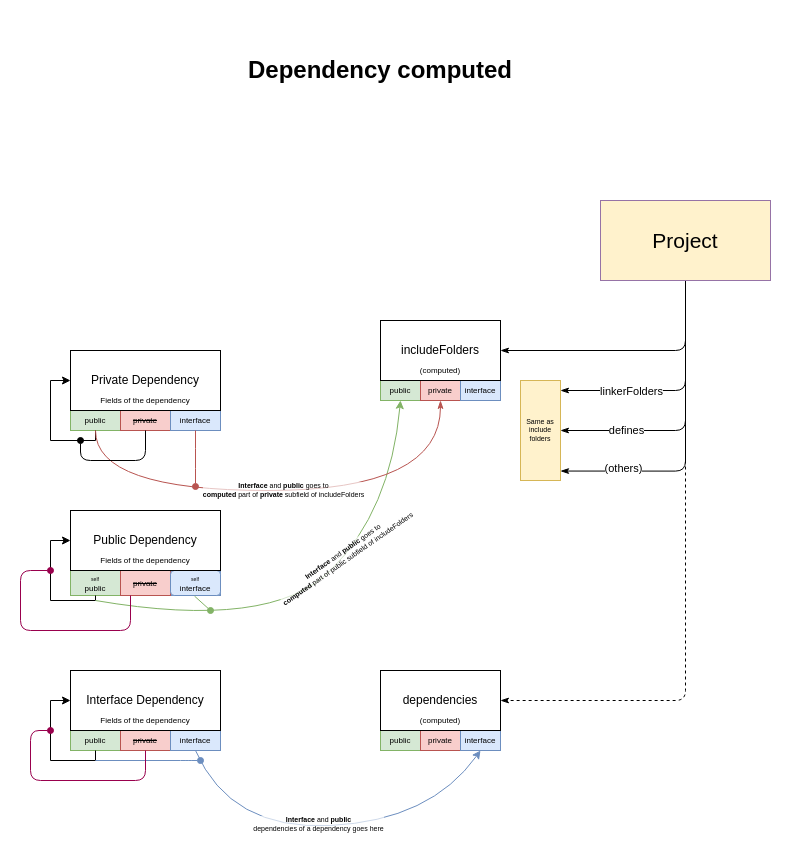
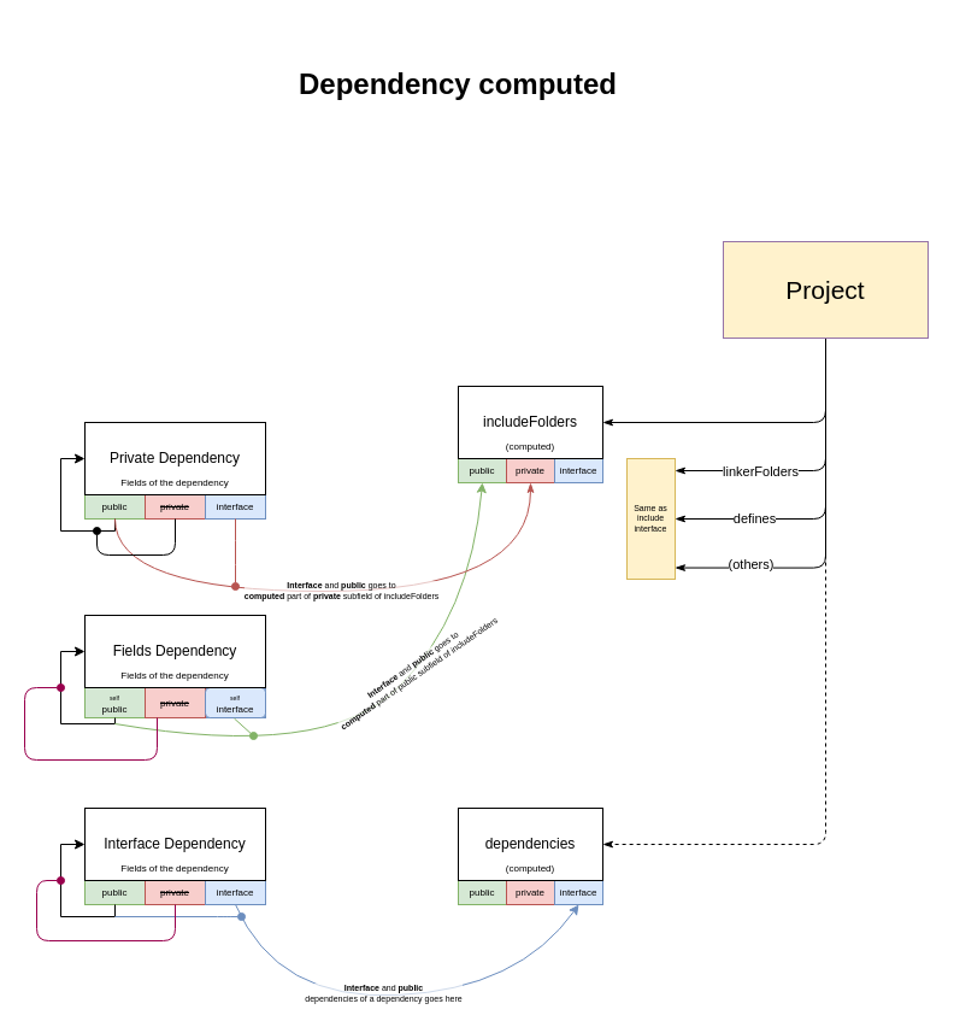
  <mxCell id="0" />
  <mxCell id="1" parent="0" />
  <mxCell id="2" style="edgeStyle=orthogonalEdgeStyle;orthogonalLoop=1;jettySize=auto;html=1;entryX=1;entryY=0.5;entryDx=0;entryDy=0;endArrow=classicThin;endFill=1;strokeColor=#000000;fontSize=8;" edge="1" parent="1" source="10" target="16"><mxGeometry relative="1" as="geometry"><Array as="points"><mxPoint x="685" y="350" /></Array></mxGeometry></mxCell>
  <mxCell id="3" style="edgeStyle=orthogonalEdgeStyle;orthogonalLoop=1;jettySize=auto;html=1;entryX=1;entryY=0.5;entryDx=0;entryDy=0;endArrow=classicThin;endFill=1;strokeColor=#000000;fontSize=8;dashed=1;" edge="1" parent="1" source="10" target="53"><mxGeometry relative="1" as="geometry"><Array as="points"><mxPoint x="685" y="700" /></Array></mxGeometry></mxCell>
  <mxCell id="4" style="edgeStyle=orthogonalEdgeStyle;orthogonalLoop=1;jettySize=auto;html=1;endArrow=classicThin;endFill=1;strokeColor=#000000;fontSize=8;" edge="1" parent="1"><mxGeometry relative="1" as="geometry"><mxPoint x="560" y="390" as="targetPoint" /><mxPoint x="685" y="220" as="sourcePoint" /><Array as="points"><mxPoint x="685" y="390" /><mxPoint x="560" y="390" /></Array></mxGeometry></mxCell>
  <mxCell id="5" value="linkerFolders" style="text;html=1;align=center;verticalAlign=middle;resizable=0;points=[];fontSize=11;labelBackgroundColor=#ffffff;" vertex="1" connectable="0" parent="4"><mxGeometry x="0.296" y="-53" relative="1" as="geometry"><mxPoint x="-33.89" y="53" as="offset" /></mxGeometry></mxCell>
  <mxCell id="6" style="edgeStyle=orthogonalEdgeStyle;orthogonalLoop=1;jettySize=auto;html=1;endArrow=classicThin;endFill=1;strokeColor=#000000;fontSize=8;" edge="1" parent="1"><mxGeometry relative="1" as="geometry"><mxPoint x="560" y="430" as="targetPoint" /><mxPoint x="685" y="220" as="sourcePoint" /><Array as="points"><mxPoint x="685" y="430" /></Array></mxGeometry></mxCell>
  <mxCell id="7" value="defines" style="text;html=1;align=center;verticalAlign=middle;resizable=0;points=[];fontSize=11;labelBackgroundColor=#ffffff;" vertex="1" connectable="0" parent="6"><mxGeometry x="0.254" y="-56" relative="1" as="geometry"><mxPoint x="-60" y="55" as="offset" /></mxGeometry></mxCell>
  <mxCell id="8" style="edgeStyle=orthogonalEdgeStyle;orthogonalLoop=1;jettySize=auto;html=1;endArrow=classicThin;endFill=1;strokeColor=#000000;fontSize=8;" edge="1" parent="1"><mxGeometry relative="1" as="geometry"><mxPoint x="560" y="470.556" as="targetPoint" /><mxPoint x="685" y="220" as="sourcePoint" /><Array as="points"><mxPoint x="685" y="471" /><mxPoint x="560" y="471" /></Array></mxGeometry></mxCell>
  <mxCell id="9" value="(others)" style="text;html=1;align=center;verticalAlign=middle;resizable=0;points=[];fontSize=11;labelBackgroundColor=#ffffff;fontStyle=0" vertex="1" connectable="0" parent="8"><mxGeometry x="0.332" y="-58" relative="1" as="geometry"><mxPoint x="-5" y="-2.56" as="offset" /></mxGeometry></mxCell>
  <mxCell id="10" value="Project" style="rounded=0;whiteSpace=wrap;html=1;fillColor=#fff2cc;strokeColor=#9673a6;fontSize=21;" vertex="1" parent="1"><mxGeometry x="600" y="200" width="170" height="80" as="geometry" /></mxCell>
  <mxCell id="11" value="" style="group" vertex="1" connectable="0" parent="1"><mxGeometry x="380" y="320" width="120" height="80" as="geometry" /></mxCell>
  <mxCell id="12" value="" style="group;fillColor=#dae8fc;strokeColor=#6c8ebf;" vertex="1" connectable="0" parent="11"><mxGeometry y="60" width="120" height="20" as="geometry" /></mxCell>
  <mxCell id="13" value="public" style="rounded=0;whiteSpace=wrap;html=1;fontSize=8;fillColor=#d5e8d4;strokeColor=#82b366;" vertex="1" parent="12"><mxGeometry width="40" height="20" as="geometry" /></mxCell>
  <mxCell id="14" value="private" style="rounded=0;whiteSpace=wrap;html=1;fontSize=8;fillColor=#f8cecc;strokeColor=#b85450;" vertex="1" parent="12"><mxGeometry x="40" width="40" height="20" as="geometry" /></mxCell>
  <mxCell id="15" value="interface" style="rounded=0;whiteSpace=wrap;html=1;fontSize=8;fillColor=#dae8fc;strokeColor=#6c8ebf;" vertex="1" parent="12"><mxGeometry x="80" width="40" height="20" as="geometry" /></mxCell>
  <mxCell id="16" value="includeFolders" style="rounded=0;whiteSpace=wrap;html=1;" vertex="1" parent="11"><mxGeometry width="120" height="60" as="geometry" /></mxCell>
  <mxCell id="17" value="(computed)" style="text;html=1;strokeColor=none;fillColor=none;align=center;verticalAlign=middle;whiteSpace=wrap;rounded=0;labelBackgroundColor=#ffffff;fontSize=8;" vertex="1" parent="11"><mxGeometry x="40" y="40" width="40" height="20" as="geometry" /></mxCell>
  <mxCell id="18" value="" style="group" vertex="1" connectable="0" parent="1"><mxGeometry x="70" y="350" width="150" height="80" as="geometry" /></mxCell>
  <mxCell id="19" value="" style="group;fillColor=#dae8fc;strokeColor=#6c8ebf;" vertex="1" connectable="0" parent="18"><mxGeometry y="60" width="150" height="20" as="geometry" /></mxCell>
  <mxCell id="20" value="public" style="rounded=0;whiteSpace=wrap;html=1;fontSize=8;fillColor=#d5e8d4;strokeColor=#82b366;" vertex="1" parent="19"><mxGeometry width="50" height="20" as="geometry" /></mxCell>
  <mxCell id="21" value="&lt;strike&gt;private&lt;/strike&gt;" style="rounded=0;whiteSpace=wrap;html=1;fontSize=8;fillColor=#f8cecc;strokeColor=#b85450;" vertex="1" parent="19"><mxGeometry x="50" width="50" height="20" as="geometry" /></mxCell>
  <mxCell id="22" value="interface" style="rounded=0;whiteSpace=wrap;html=1;fontSize=8;fillColor=#dae8fc;strokeColor=#6c8ebf;" vertex="1" parent="19"><mxGeometry x="100" width="50" height="20" as="geometry" /></mxCell>
  <mxCell id="23" style="edgeStyle=orthogonalEdgeStyle;rounded=0;orthogonalLoop=1;jettySize=auto;html=1;entryX=0;entryY=0.5;entryDx=0;entryDy=0;fontSize=8;" edge="1" parent="18" source="20" target="25"><mxGeometry relative="1" as="geometry"><Array as="points"><mxPoint x="25" y="90" /><mxPoint x="-20" y="90" /><mxPoint x="-20" y="30" /></Array></mxGeometry></mxCell>
  <mxCell id="24" value="" style="group" vertex="1" connectable="0" parent="18"><mxGeometry width="150" height="60" as="geometry" /></mxCell>
  <mxCell id="25" value="Private Dependency" style="rounded=0;whiteSpace=wrap;html=1;" vertex="1" parent="24"><mxGeometry width="150" height="60" as="geometry" /></mxCell>
  <mxCell id="26" value="Fields of the dependency" style="text;html=1;strokeColor=none;fillColor=none;align=center;verticalAlign=middle;whiteSpace=wrap;rounded=0;labelBackgroundColor=#ffffff;fontSize=8;" vertex="1" parent="24"><mxGeometry x="25" y="40" width="100" height="20" as="geometry" /></mxCell>
  <mxCell id="27" value="" style="group" vertex="1" connectable="0" parent="1"><mxGeometry x="70" y="670" width="150" height="80" as="geometry" /></mxCell>
  <mxCell id="28" value="" style="group;fillColor=#dae8fc;strokeColor=#6c8ebf;" vertex="1" connectable="0" parent="27"><mxGeometry y="60" width="150" height="20" as="geometry" /></mxCell>
  <mxCell id="29" value="public" style="rounded=0;whiteSpace=wrap;html=1;fontSize=8;fillColor=#d5e8d4;strokeColor=#82b366;" vertex="1" parent="28"><mxGeometry width="50" height="20" as="geometry" /></mxCell>
  <mxCell id="30" value="&lt;strike&gt;private&lt;/strike&gt;" style="rounded=0;whiteSpace=wrap;html=1;fontSize=8;fillColor=#f8cecc;strokeColor=#b85450;" vertex="1" parent="28"><mxGeometry x="50" width="50" height="20" as="geometry" /></mxCell>
  <mxCell id="31" value="interface" style="rounded=0;whiteSpace=wrap;html=1;fontSize=8;fillColor=#dae8fc;strokeColor=#6c8ebf;" vertex="1" parent="28"><mxGeometry x="100" width="50" height="20" as="geometry" /></mxCell>
  <mxCell id="32" style="edgeStyle=orthogonalEdgeStyle;rounded=0;orthogonalLoop=1;jettySize=auto;html=1;entryX=0;entryY=0.5;entryDx=0;entryDy=0;fontSize=8;" edge="1" parent="27" source="29" target="34"><mxGeometry relative="1" as="geometry"><Array as="points"><mxPoint x="25" y="90" /><mxPoint x="-20" y="90" /><mxPoint x="-20" y="30" /></Array></mxGeometry></mxCell>
  <mxCell id="33" value="" style="group" vertex="1" connectable="0" parent="27"><mxGeometry width="150" height="60" as="geometry" /></mxCell>
  <mxCell id="34" value="Interface Dependency" style="rounded=0;whiteSpace=wrap;html=1;" vertex="1" parent="33"><mxGeometry width="150" height="60" as="geometry" /></mxCell>
  <mxCell id="35" value="Fields of the dependency" style="text;html=1;strokeColor=none;fillColor=none;align=center;verticalAlign=middle;whiteSpace=wrap;rounded=0;labelBackgroundColor=#ffffff;fontSize=8;" vertex="1" parent="33"><mxGeometry x="25" y="40" width="100" height="20" as="geometry" /></mxCell>
  <mxCell id="36" value="" style="group" vertex="1" connectable="0" parent="1"><mxGeometry x="70" y="510" width="150" height="85" as="geometry" /></mxCell>
  <mxCell id="37" value="" style="group;fillColor=#dae8fc;strokeColor=#6c8ebf;" vertex="1" connectable="0" parent="36"><mxGeometry y="60" width="150" height="25" as="geometry" /></mxCell>
  <mxCell id="38" value="&lt;font style=&quot;font-size: 5px&quot;&gt;self&lt;/font&gt;&lt;br&gt;public" style="rounded=0;whiteSpace=wrap;html=1;fontSize=8;fillColor=#d5e8d4;strokeColor=#82b366;" vertex="1" parent="37"><mxGeometry width="50" height="25" as="geometry" /></mxCell>
  <mxCell id="39" value="&lt;strike&gt;private&lt;/strike&gt;" style="rounded=0;whiteSpace=wrap;html=1;fontSize=8;fillColor=#f8cecc;strokeColor=#b85450;" vertex="1" parent="37"><mxGeometry x="50" width="50" height="25" as="geometry" /></mxCell>
  <mxCell id="40" value="&lt;font style=&quot;font-size: 5px&quot;&gt;self&lt;/font&gt;&lt;br&gt;interface" style="whiteSpace=wrap;html=1;fontSize=8;fillColor=#dae8fc;strokeColor=#6c8ebf;rounded=1;" vertex="1" parent="37"><mxGeometry x="100" width="50" height="25" as="geometry" /></mxCell>
  <mxCell id="41" style="edgeStyle=orthogonalEdgeStyle;rounded=0;orthogonalLoop=1;jettySize=auto;html=1;entryX=0;entryY=0.5;entryDx=0;entryDy=0;fontSize=8;" edge="1" parent="36" source="38" target="43"><mxGeometry relative="1" as="geometry"><Array as="points"><mxPoint x="25" y="90" /><mxPoint x="-20" y="90" /><mxPoint x="-20" y="30" /></Array></mxGeometry></mxCell>
  <mxCell id="42" value="" style="group" vertex="1" connectable="0" parent="36"><mxGeometry width="150" height="60" as="geometry" /></mxCell>
- <mxCell id="43" value="Public Dependency" style="rounded=0;whiteSpace=wrap;html=1;" vertex="1" parent="42"><mxGeometry width="150" height="60" as="geometry" /></mxCell>
+ <mxCell id="43" value="Fields Dependency" style="rounded=0;whiteSpace=wrap;html=1;" vertex="1" parent="42"><mxGeometry width="150" height="60" as="geometry" /></mxCell>
  <mxCell id="44" value="Fields of the dependency" style="text;html=1;strokeColor=none;fillColor=none;align=center;verticalAlign=middle;whiteSpace=wrap;rounded=0;labelBackgroundColor=#ffffff;fontSize=8;" vertex="1" parent="42"><mxGeometry x="25" y="40" width="100" height="20" as="geometry" /></mxCell>
  <mxCell id="45" value="" style="curved=1;endArrow=classic;html=1;fontSize=8;entryX=0.5;entryY=1;entryDx=0;entryDy=0;fillColor=#d5e8d4;strokeColor=#82b366;" edge="1" parent="1" target="13"><mxGeometry width="50" height="50" relative="1" as="geometry"><mxPoint x="95" y="600" as="sourcePoint" /><mxPoint x="320" y="550" as="targetPoint" /><Array as="points"><mxPoint x="270" y="630" /><mxPoint x="390" y="510" /></Array></mxGeometry></mxCell>
  <mxCell id="46" value="&lt;font face=&quot;Helvetica&quot; style=&quot;font-size: 7px&quot;&gt;&lt;b style=&quot;font-size: 7px&quot;&gt;Interface &lt;/b&gt;and &lt;b style=&quot;font-size: 7px&quot;&gt;public&amp;nbsp;&lt;/b&gt;goes to&lt;br&gt;&lt;b style=&quot;font-size: 7px&quot;&gt;computed &lt;/b&gt;part of public subfield of includeFolders&lt;br style=&quot;font-size: 7px&quot;&gt;&lt;/font&gt;" style="text;html=1;align=center;verticalAlign=middle;resizable=0;points=[];fontSize=7;fontFamily=Lucida Console;labelBackgroundColor=#FFFFFFAA;rotation=-35;" vertex="1" connectable="0" parent="45"><mxGeometry x="0.165" y="6" relative="1" as="geometry"><mxPoint x="15.74" y="-7.26" as="offset" /></mxGeometry></mxCell>
  <mxCell id="47" value="" style="endArrow=oval;html=1;fontSize=8;exitX=0.48;exitY=1.023;exitDx=0;exitDy=0;exitPerimeter=0;endFill=1;fillColor=#d5e8d4;strokeColor=#82b366;" edge="1" parent="1" source="40"><mxGeometry width="50" height="50" relative="1" as="geometry"><mxPoint x="190" y="640" as="sourcePoint" /><mxPoint x="210" y="610" as="targetPoint" /></mxGeometry></mxCell>
  <mxCell id="48" value="" style="group" vertex="1" connectable="0" parent="1"><mxGeometry x="380" y="670" width="120" height="80" as="geometry" /></mxCell>
  <mxCell id="49" value="" style="group;fillColor=#dae8fc;strokeColor=#6c8ebf;" vertex="1" connectable="0" parent="48"><mxGeometry y="60" width="120" height="20" as="geometry" /></mxCell>
  <mxCell id="50" value="public" style="rounded=0;whiteSpace=wrap;html=1;fontSize=8;fillColor=#d5e8d4;strokeColor=#82b366;" vertex="1" parent="49"><mxGeometry width="40" height="20" as="geometry" /></mxCell>
  <mxCell id="51" value="private" style="rounded=0;whiteSpace=wrap;html=1;fontSize=8;fillColor=#f8cecc;strokeColor=#b85450;" vertex="1" parent="49"><mxGeometry x="40" width="40" height="20" as="geometry" /></mxCell>
  <mxCell id="52" value="interface" style="rounded=0;whiteSpace=wrap;html=1;fontSize=8;fillColor=#dae8fc;strokeColor=#6c8ebf;" vertex="1" parent="49"><mxGeometry x="80" width="40" height="20" as="geometry" /></mxCell>
  <mxCell id="53" value="dependencies" style="rounded=0;whiteSpace=wrap;html=1;" vertex="1" parent="48"><mxGeometry width="120" height="60" as="geometry" /></mxCell>
  <mxCell id="54" value="(computed)" style="text;html=1;strokeColor=none;fillColor=none;align=center;verticalAlign=middle;whiteSpace=wrap;rounded=0;labelBackgroundColor=#ffffff;fontSize=8;" vertex="1" parent="48"><mxGeometry x="40" y="40" width="40" height="20" as="geometry" /></mxCell>
  <mxCell id="55" value="" style="endArrow=classic;html=1;fontSize=8;entryX=0.5;entryY=1;entryDx=0;entryDy=0;exitX=0.5;exitY=1;exitDx=0;exitDy=0;strokeColor=#6c8ebf;curved=1;fillColor=#dae8fc;" edge="1" parent="1" source="31" target="52"><mxGeometry width="50" height="50" relative="1" as="geometry"><mxPoint x="110" y="880" as="sourcePoint" /><mxPoint x="170" y="850" as="targetPoint" /><Array as="points"><mxPoint x="230" y="830" /><mxPoint x="430" y="820" /></Array></mxGeometry></mxCell>
  <mxCell id="56" value="&lt;b style=&quot;font-size: 7px;&quot;&gt;Interface &lt;/b&gt;and &lt;b style=&quot;font-size: 7px;&quot;&gt;public&lt;br style=&quot;font-size: 7px;&quot;&gt;&lt;/b&gt;dependencies of a dependency goes here" style="text;html=1;align=center;verticalAlign=middle;resizable=0;points=[];fontSize=7;labelBackgroundColor=#FFFFFFAA;" vertex="1" connectable="0" parent="55"><mxGeometry x="-0.062" y="2" relative="1" as="geometry"><mxPoint as="offset" /></mxGeometry></mxCell>
  <mxCell id="57" style="edgeStyle=orthogonalEdgeStyle;orthogonalLoop=1;jettySize=auto;html=1;endArrow=oval;endFill=1;strokeColor=#6c8ebf;fontSize=8;fillColor=#dae8fc;" edge="1" parent="1"><mxGeometry relative="1" as="geometry"><mxPoint x="200" y="760" as="targetPoint" /><mxPoint x="95" y="760" as="sourcePoint" /><Array as="points"><mxPoint x="190" y="760" /><mxPoint x="190" y="760" /></Array></mxGeometry></mxCell>
  <mxCell id="58" style="edgeStyle=orthogonalEdgeStyle;orthogonalLoop=1;jettySize=auto;html=1;endArrow=oval;endFill=1;strokeColor=#99004D;fontSize=8;" edge="1" parent="1" source="39"><mxGeometry relative="1" as="geometry"><mxPoint y="570" as="targetPoint" x="50" /><Array as="points"><mxPoint x="130" y="630" /><mxPoint x="20" y="630" /><mxPoint x="20" y="570" /></Array></mxGeometry></mxCell>
  <mxCell id="59" style="edgeStyle=orthogonalEdgeStyle;orthogonalLoop=1;jettySize=auto;html=1;endArrow=oval;endFill=1;strokeColor=#99004D;fontSize=8;" edge="1" parent="1" source="30"><mxGeometry relative="1" as="geometry"><mxPoint y="730" as="targetPoint" x="50" /><Array as="points"><mxPoint x="145" y="780" /><mxPoint x="30" y="780" /><mxPoint x="30" y="730" /></Array></mxGeometry></mxCell>
- <mxCell id="60" value="Same as include folders" style="rounded=0;whiteSpace=wrap;html=1;labelBackgroundColor=none;fontSize=7;fillColor=#fff2cc;strokeColor=#d6b656;" vertex="1" parent="1"><mxGeometry x="520" y="380" width="40" height="100" as="geometry" /></mxCell>
+ <mxCell id="60" value="Same as include interface" style="rounded=0;whiteSpace=wrap;html=1;labelBackgroundColor=none;fontSize=7;fillColor=#fff2cc;strokeColor=#d6b656;" vertex="1" parent="1"><mxGeometry x="520" y="380" width="40" height="100" as="geometry" /></mxCell>
  <mxCell id="61" style="edgeStyle=orthogonalEdgeStyle;orthogonalLoop=1;jettySize=auto;html=1;entryX=0.5;entryY=1;entryDx=0;entryDy=0;endArrow=classicThin;endFill=1;strokeColor=#b85450;fontFamily=Lucida Console;fontSize=11;curved=1;fillColor=#f8cecc;" edge="1" parent="1" source="20" target="14"><mxGeometry relative="1" as="geometry"><Array as="points"><mxPoint x="95" y="490" /><mxPoint x="440" y="490" /></Array></mxGeometry></mxCell>
  <mxCell id="62" value="&lt;font face=&quot;Helvetica&quot; style=&quot;font-size: 7px;&quot;&gt;&lt;b style=&quot;font-size: 7px;&quot;&gt;Interface &lt;/b&gt;and &lt;b style=&quot;font-size: 7px;&quot;&gt;public&amp;nbsp;&lt;/b&gt;goes to&lt;br style=&quot;font-size: 7px;&quot;&gt;&lt;b style=&quot;font-size: 7px;&quot;&gt;computed &lt;/b&gt;part of &lt;b style=&quot;font-size: 7px;&quot;&gt;private&lt;/b&gt; subfield of includeFolders&lt;/font&gt;" style="text;html=1;align=center;verticalAlign=middle;resizable=0;points=[];fontSize=7;fontFamily=Lucida Console;labelBackgroundColor=#FFFFFFAA;" vertex="1" connectable="0" parent="61"><mxGeometry x="-0.001" y="1" relative="1" as="geometry"><mxPoint as="offset" /></mxGeometry></mxCell>
  <mxCell id="63" style="edgeStyle=orthogonalEdgeStyle;orthogonalLoop=1;jettySize=auto;html=1;exitX=0.5;exitY=1;exitDx=0;exitDy=0;endArrow=oval;endFill=1;strokeColor=#b85450;fontFamily=Lucida Console;fontSize=11;fillColor=#f8cecc;" edge="1" parent="1" source="22"><mxGeometry relative="1" as="geometry"><mxPoint x="195" y="486" as="targetPoint" /></mxGeometry></mxCell>
  <mxCell id="64" style="edgeStyle=orthogonalEdgeStyle;orthogonalLoop=1;jettySize=auto;html=1;endArrow=oval;endFill=1;strokeColor=#000000;fontSize=8;" edge="1" parent="1"><mxGeometry relative="1" as="geometry"><mxPoint x="80" y="440" as="targetPoint" /><mxPoint x="145" y="430" as="sourcePoint" /><Array as="points"><mxPoint x="145" y="460" /><mxPoint x="80" y="460" /></Array></mxGeometry></mxCell>
  <mxCell id="65" value="&lt;h1 style=&quot;font-size: 24px;&quot;&gt;Dependency computed&lt;/h1&gt;" style="text;html=1;strokeColor=none;fillColor=none;spacing=5;spacingTop=0;whiteSpace=wrap;overflow=hidden;rounded=0;labelBackgroundColor=#FFFFFFAA;fontFamily=Helvetica;fontSize=24;align=center;verticalAlign=middle;" vertex="1" parent="1"><mxGeometry x="200" y="20" width="360" height="100" as="geometry" /></mxCell>
